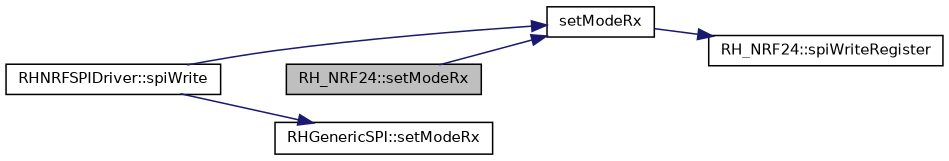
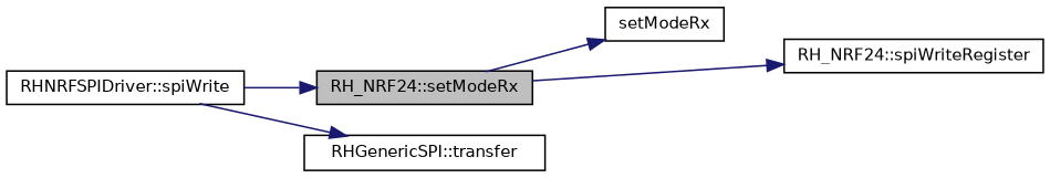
  digraph {
    rankdir=LR
    node [color=black fillcolor=white fontname=Helvetica fontsize=10 shape=record style=filled]
    edge [color=midnightblue fontname=Helvetica fontsize=10 labelfontname=Helvetica labelfontsize=10 style=solid]
    n1 [fillcolor=grey75 fontcolor=black height=0.2 label="RH_NRF24::setModeRx" width=0.4]
    n2 [height=0.2 label=setModeRx width=0.4]
    n3 [height=0.2 label="RH_NRF24::spiWriteRegister" width=0.4]
    n4 [height=0.2 label="RHNRFSPIDriver::spiWrite" width=0.4]
-   n5 [height=0.2 label="RHGenericSPI::setModeRx" width=0.4]
+   n5 [height=0.2 label="RHGenericSPI::transfer" width=0.4]
    n1 -> n2
-   n2 -> n3
-   n4 -> n2
+   n1 -> n3
+   n4 -> n1
    n4 -> n5
  }
